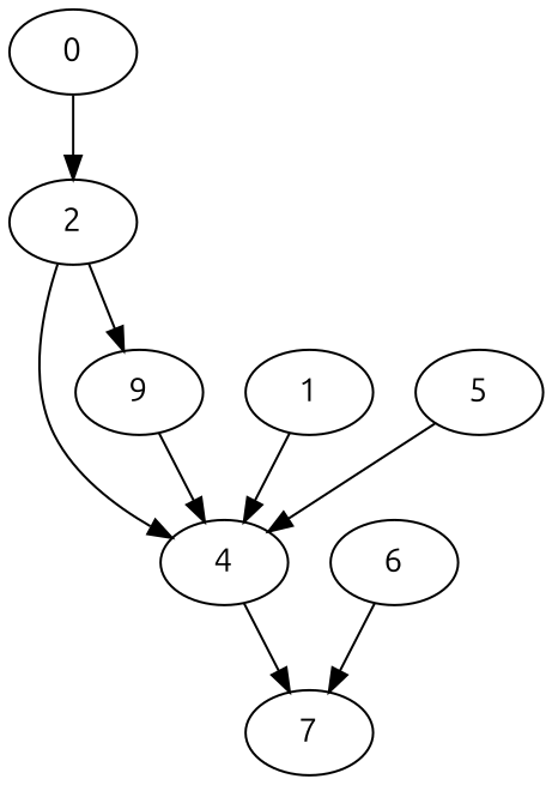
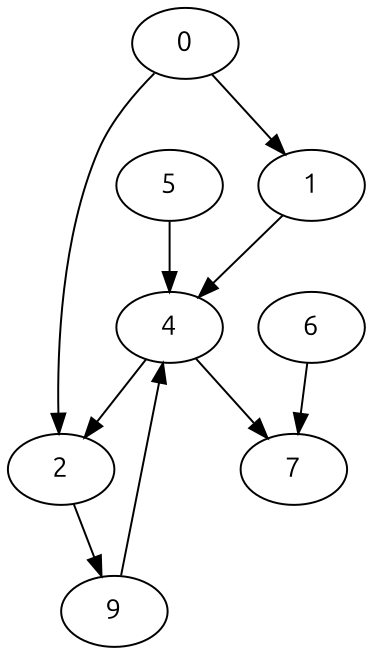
  digraph {
    fontname=Ubuntu
    node [fontname=Ubuntu]
    edge [fontname=Ubuntu]
    0
    1
    2
    4
    n5 [label=9]
    7
    5
    6
+   0 -> 1
    0 -> 2
    1 -> 4
-   2 -> 4
+   4 -> 2
    2 -> n5
    4 -> 7
    n5 -> 4
    5 -> 4
    6 -> 7
  }
